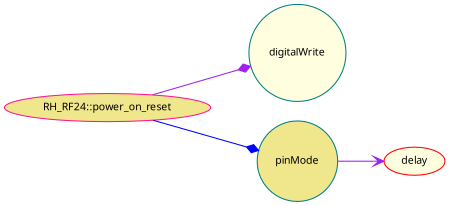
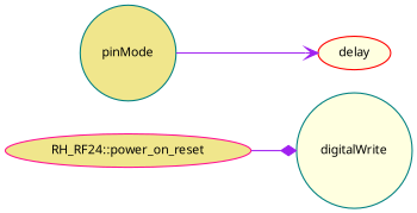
  digraph {
    fontname="Noto Sans"
    rankdir=LR
    node [color=teal fillcolor=khaki fontname="Noto Sans" fontsize=10 shape=ellipse style=filled]
    edge [arrowhead=diamond color=purple fontname="Noto Sans" fontsize=10 labelfontname=Helvetica labelfontsize=10 style=solid]
    n1 [color=deeppink fontcolor=black height=0.2 label="RH_RF24::power_on_reset" width=0.4]
    n2 [fillcolor=lightyellow height=0.2 label=digitalWrite shape=circle width=0.4]
    n3 [height=0.2 label=pinMode shape=circle width=0.4]
    n4 [color=red fillcolor=lightyellow height=0.2 label=delay width=0.4]
    n1 -> n2
-   n1 -> n3 [color=blue]
    n3 -> n4 [arrowhead=vee]
  }
